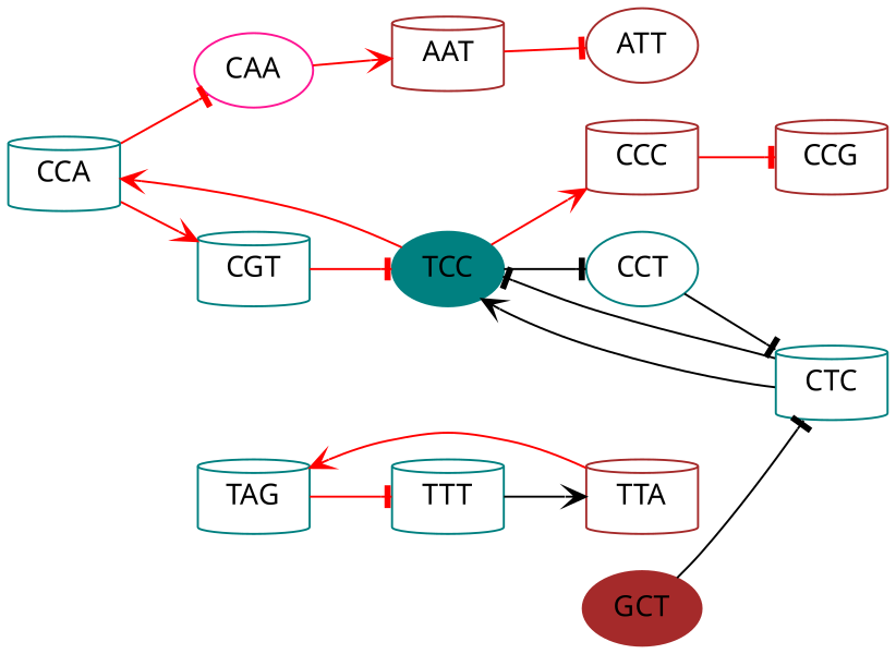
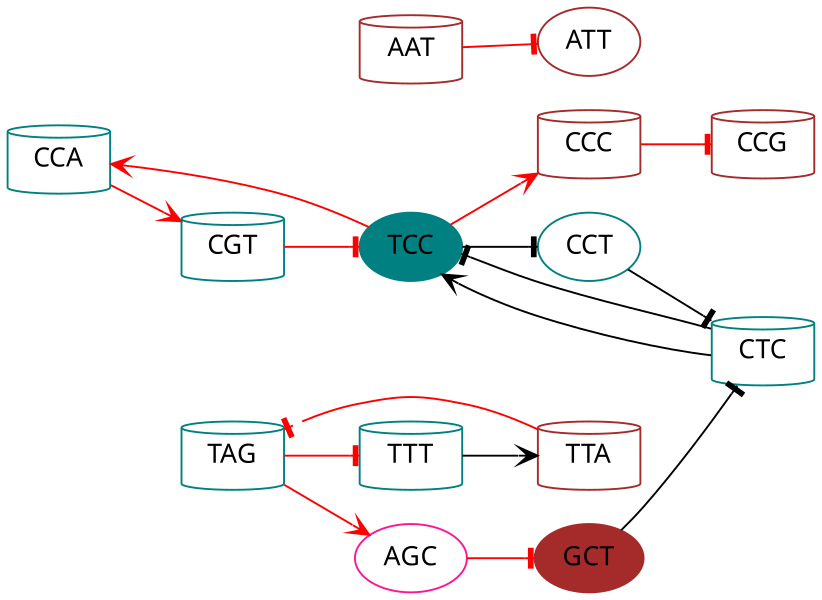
  digraph {
    constraint=false
    fontname="Noto Sans"
    rankdir=LR
    node [color=teal fontname="Noto Sans" shape=cylinder]
    edge [arrowhead=tee color=red fontname="Noto Sans"]
    AAT [color=brown]
    ATT [color=brown shape=ellipse]
    GCT [color=brown shape=ellipse style=filled]
    CTC
+   AGC [color=deeppink shape=ellipse]
    TTA [color=brown]
    TTT
-   CAA [color=deeppink shape=ellipse]
    CCA
    CGT
    CCC [color=brown]
    CCG [color=brown]
    TCC [shape=ellipse style=filled]
    CCT [shape=ellipse]
    TAG
    AAT -> ATT
    GCT -> CTC [color=""]
    CTC -> TCC [arrowhead=vee color=""]
    CTC -> TCC [color=""]
-   TTA -> TAG [arrowhead=vee]
+   AGC -> GCT
+   TTA -> TAG
    TTT -> TTA [arrowhead=vee color=black]
-   CAA -> AAT [arrowhead=vee]
-   CCA -> CAA
    CCA -> CGT [arrowhead=vee]
    CGT -> TCC
    CCC -> CCG
    TCC -> CCA [arrowhead=vee]
    TCC -> CCC [arrowhead=vee]
    TCC -> CCT [color=""]
    CCT -> CTC [color=""]
+   TAG -> AGC [arrowhead=vee]
    TAG -> TTT
  }
